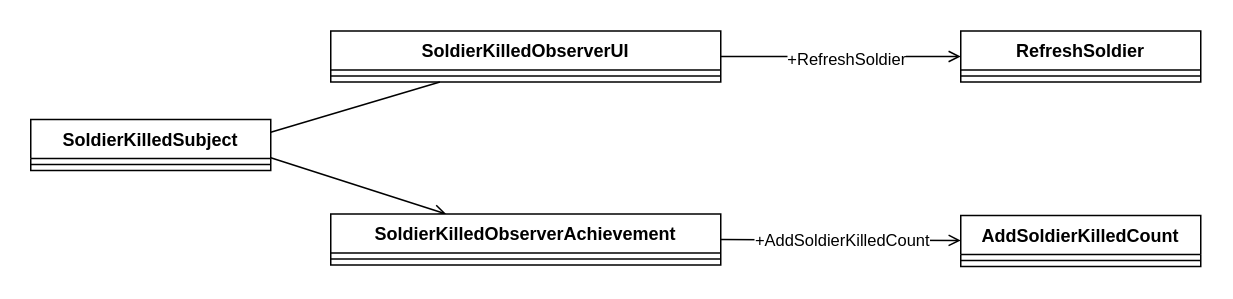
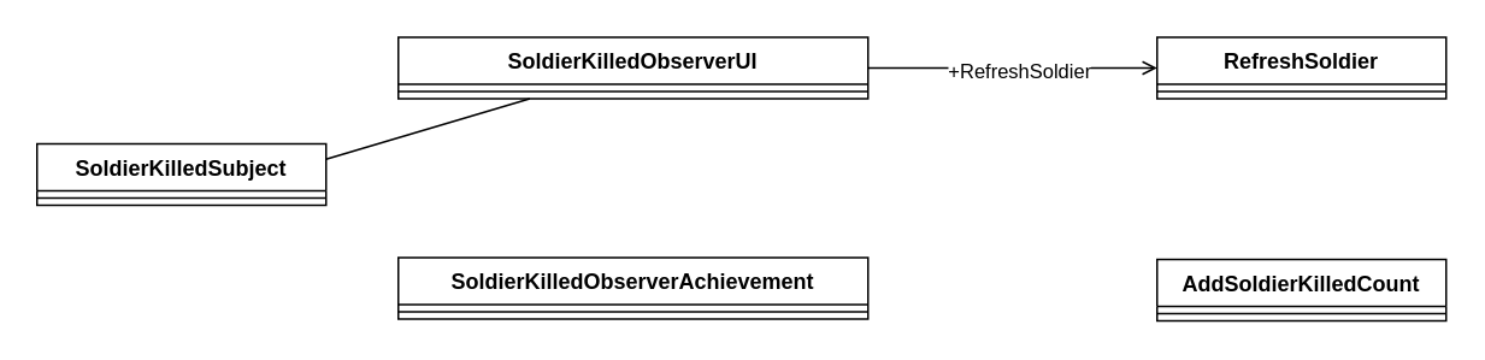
  <mxCell id="0" />
  <mxCell id="1" parent="0" />
  <mxCell id="2" style="edgeStyle=none;rounded=0;orthogonalLoop=1;jettySize=auto;html=1;exitX=1;exitY=0.25;exitDx=0;exitDy=0;endArrow=none;endFill=0;" edge="1" parent="1" source="4" target="8"><mxGeometry relative="1" as="geometry" /></mxCell>
- <mxCell id="3" style="rounded=0;orthogonalLoop=1;jettySize=auto;html=1;exitX=1;exitY=0.75;exitDx=0;exitDy=0;endArrow=open;endFill=0;" edge="1" parent="1" source="4" target="6"><mxGeometry relative="1" as="geometry"><mxPoint x="200" y="139" as="targetPoint" /></mxGeometry></mxCell>
  <mxCell id="4" value="SoldierKilledSubject" style="swimlane;fontStyle=1;align=center;verticalAlign=top;childLayout=stackLayout;horizontal=1;startSize=26;horizontalStack=0;resizeParent=1;resizeParentMax=0;resizeLast=0;collapsible=1;marginBottom=0;whiteSpace=wrap;html=1;" vertex="1" parent="1"><mxGeometry x="20" y="79" width="160" height="34" as="geometry" /></mxCell>
  <mxCell id="5" value="" style="line;strokeWidth=1;fillColor=none;align=left;verticalAlign=middle;spacingTop=-1;spacingLeft=3;spacingRight=3;rotatable=0;labelPosition=right;points=[];portConstraint=eastwest;strokeColor=inherit;" vertex="1" parent="4"><mxGeometry y="26" width="160" height="8" as="geometry" /></mxCell>
  <mxCell id="6" value="SoldierKilledObserverAchievement" style="swimlane;fontStyle=1;align=center;verticalAlign=top;childLayout=stackLayout;horizontal=1;startSize=26;horizontalStack=0;resizeParent=1;resizeParentMax=0;resizeLast=0;collapsible=1;marginBottom=0;whiteSpace=wrap;html=1;" vertex="1" parent="1"><mxGeometry x="220" y="142" width="260" height="34" as="geometry" /></mxCell>
  <mxCell id="7" value="" style="line;strokeWidth=1;fillColor=none;align=left;verticalAlign=middle;spacingTop=-1;spacingLeft=3;spacingRight=3;rotatable=0;labelPosition=right;points=[];portConstraint=eastwest;strokeColor=inherit;" vertex="1" parent="6"><mxGeometry y="26" width="260" height="8" as="geometry" /></mxCell>
  <mxCell id="8" value="SoldierKilledObserverUI" style="swimlane;fontStyle=1;align=center;verticalAlign=top;childLayout=stackLayout;horizontal=1;startSize=26;horizontalStack=0;resizeParent=1;resizeParentMax=0;resizeLast=0;collapsible=1;marginBottom=0;whiteSpace=wrap;html=1;" vertex="1" parent="1"><mxGeometry x="220" y="20" width="260" height="34" as="geometry" /></mxCell>
  <mxCell id="9" value="" style="line;strokeWidth=1;fillColor=none;align=left;verticalAlign=middle;spacingTop=-1;spacingLeft=3;spacingRight=3;rotatable=0;labelPosition=right;points=[];portConstraint=eastwest;strokeColor=inherit;" vertex="1" parent="8"><mxGeometry y="26" width="260" height="8" as="geometry" /></mxCell>
  <mxCell id="10" value="RefreshSoldier" style="swimlane;fontStyle=1;align=center;verticalAlign=top;childLayout=stackLayout;horizontal=1;startSize=26;horizontalStack=0;resizeParent=1;resizeParentMax=0;resizeLast=0;collapsible=1;marginBottom=0;whiteSpace=wrap;html=1;" vertex="1" parent="1"><mxGeometry x="640" y="20" width="160" height="34" as="geometry" /></mxCell>
  <mxCell id="11" value="" style="line;strokeWidth=1;fillColor=none;align=left;verticalAlign=middle;spacingTop=-1;spacingLeft=3;spacingRight=3;rotatable=0;labelPosition=right;points=[];portConstraint=eastwest;strokeColor=inherit;" vertex="1" parent="10"><mxGeometry y="26" width="160" height="8" as="geometry" /></mxCell>
  <mxCell id="12" value="AddSoldierKilledCount" style="swimlane;fontStyle=1;align=center;verticalAlign=top;childLayout=stackLayout;horizontal=1;startSize=26;horizontalStack=0;resizeParent=1;resizeParentMax=0;resizeLast=0;collapsible=1;marginBottom=0;whiteSpace=wrap;html=1;" vertex="1" parent="1"><mxGeometry x="640" y="143" width="160" height="34" as="geometry" /></mxCell>
  <mxCell id="13" value="" style="line;strokeWidth=1;fillColor=none;align=left;verticalAlign=middle;spacingTop=-1;spacingLeft=3;spacingRight=3;rotatable=0;labelPosition=right;points=[];portConstraint=eastwest;strokeColor=inherit;" vertex="1" parent="12"><mxGeometry y="26" width="160" height="8" as="geometry" /></mxCell>
  <mxCell id="14" style="edgeStyle=none;rounded=0;orthogonalLoop=1;jettySize=auto;html=1;endArrow=open;endFill=0;" edge="1" parent="1" source="8" target="10"><mxGeometry relative="1" as="geometry"><mxPoint x="440.001" y="85" as="sourcePoint" /></mxGeometry></mxCell>
  <mxCell id="15" value="+RefreshSoldier" style="edgeLabel;html=1;align=center;verticalAlign=middle;resizable=0;points=[];" vertex="1" connectable="0" parent="14"><mxGeometry x="0.033" y="-1" relative="1" as="geometry"><mxPoint as="offset" /></mxGeometry></mxCell>
- <mxCell id="16" style="edgeStyle=none;rounded=0;orthogonalLoop=1;jettySize=auto;html=1;exitX=1;exitY=0.5;exitDx=0;exitDy=0;endArrow=open;endFill=0;" edge="1" parent="1" source="6" target="12"><mxGeometry relative="1" as="geometry"><mxPoint x="480" y="226" as="sourcePoint" /></mxGeometry></mxCell>
- <mxCell id="17" value="+AddSoldierKilledCount" style="edgeLabel;html=1;align=center;verticalAlign=middle;resizable=0;points=[];" vertex="1" connectable="0" parent="16"><mxGeometry x="-0.125" y="1" relative="1" as="geometry"><mxPoint x="10" y="1" as="offset" /></mxGeometry></mxCell>
